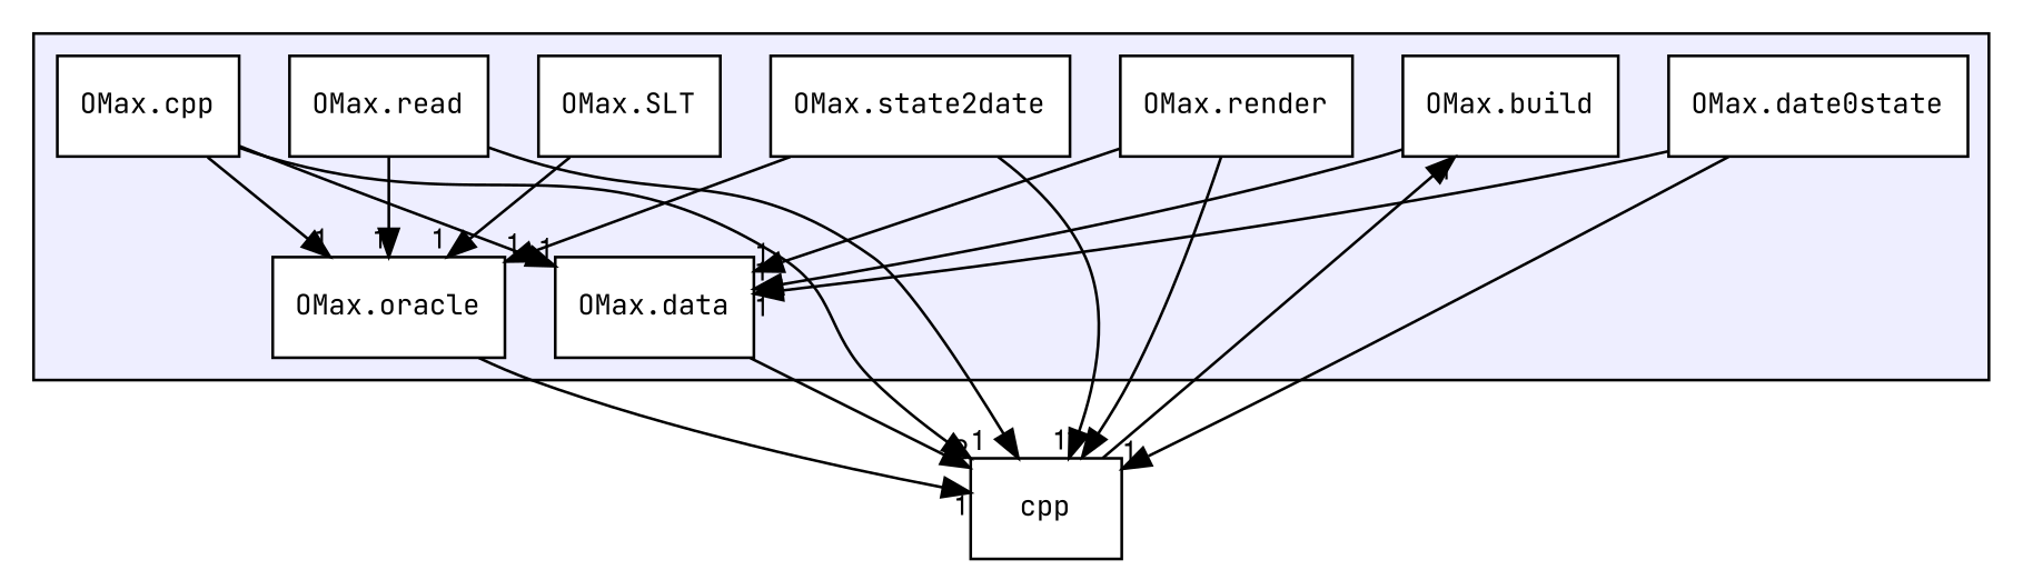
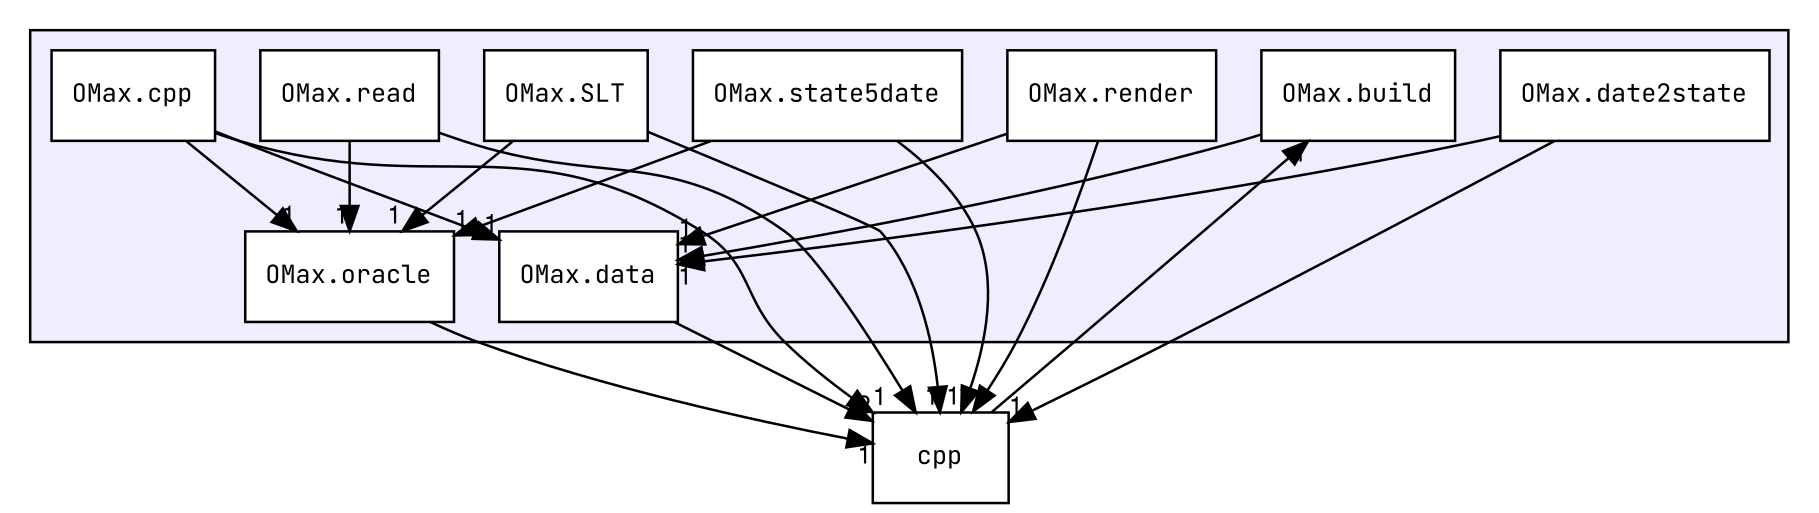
  digraph {
    compound=true
    fontname="JetBrains Mono"
    node [color=black fillcolor=white fontname="JetBrains Mono" fontsize=10 shape=box style=filled]
    edge [fontname="JetBrains Mono" headlabel=1 labeldistance=1.5 labelfontname=FreeSans labelfontsize=10]
    n1 [label="OMax.build"]
    n2 [label="OMax.data"]
-   n3 [label="OMax.date0state"]
+   n3 [label="OMax.date2state"]
    n4 [label="OMax.cpp"]
    n5 [label="OMax.oracle"]
    n6 [label="OMax.read"]
    n7 [label="OMax.render"]
    n8 [label="OMax.SLT"]
-   n9 [label="OMax.state2date"]
+   n9 [label="OMax.state5date"]
    n10 [label=cpp color="" fillcolor="" style=""]
    subgraph cluster_1 {
      bgcolor="#eeeeff"
      pencolor=black
      n1
      n2
      n3
      n4
      n5
      n6
      n7
      n8
      n9
    }
    n1 -> n2
    n2 -> n10 [headlabel=2]
    n3 -> n2
    n3 -> n10
    n4 -> n2
    n4 -> n5
    n4 -> n10
    n5 -> n10
    n6 -> n5
    n6 -> n10
    n7 -> n2
    n7 -> n10
    n8 -> n5
+   n8 -> n10
    n9 -> n5
    n9 -> n10
    n10 -> n1
  }
